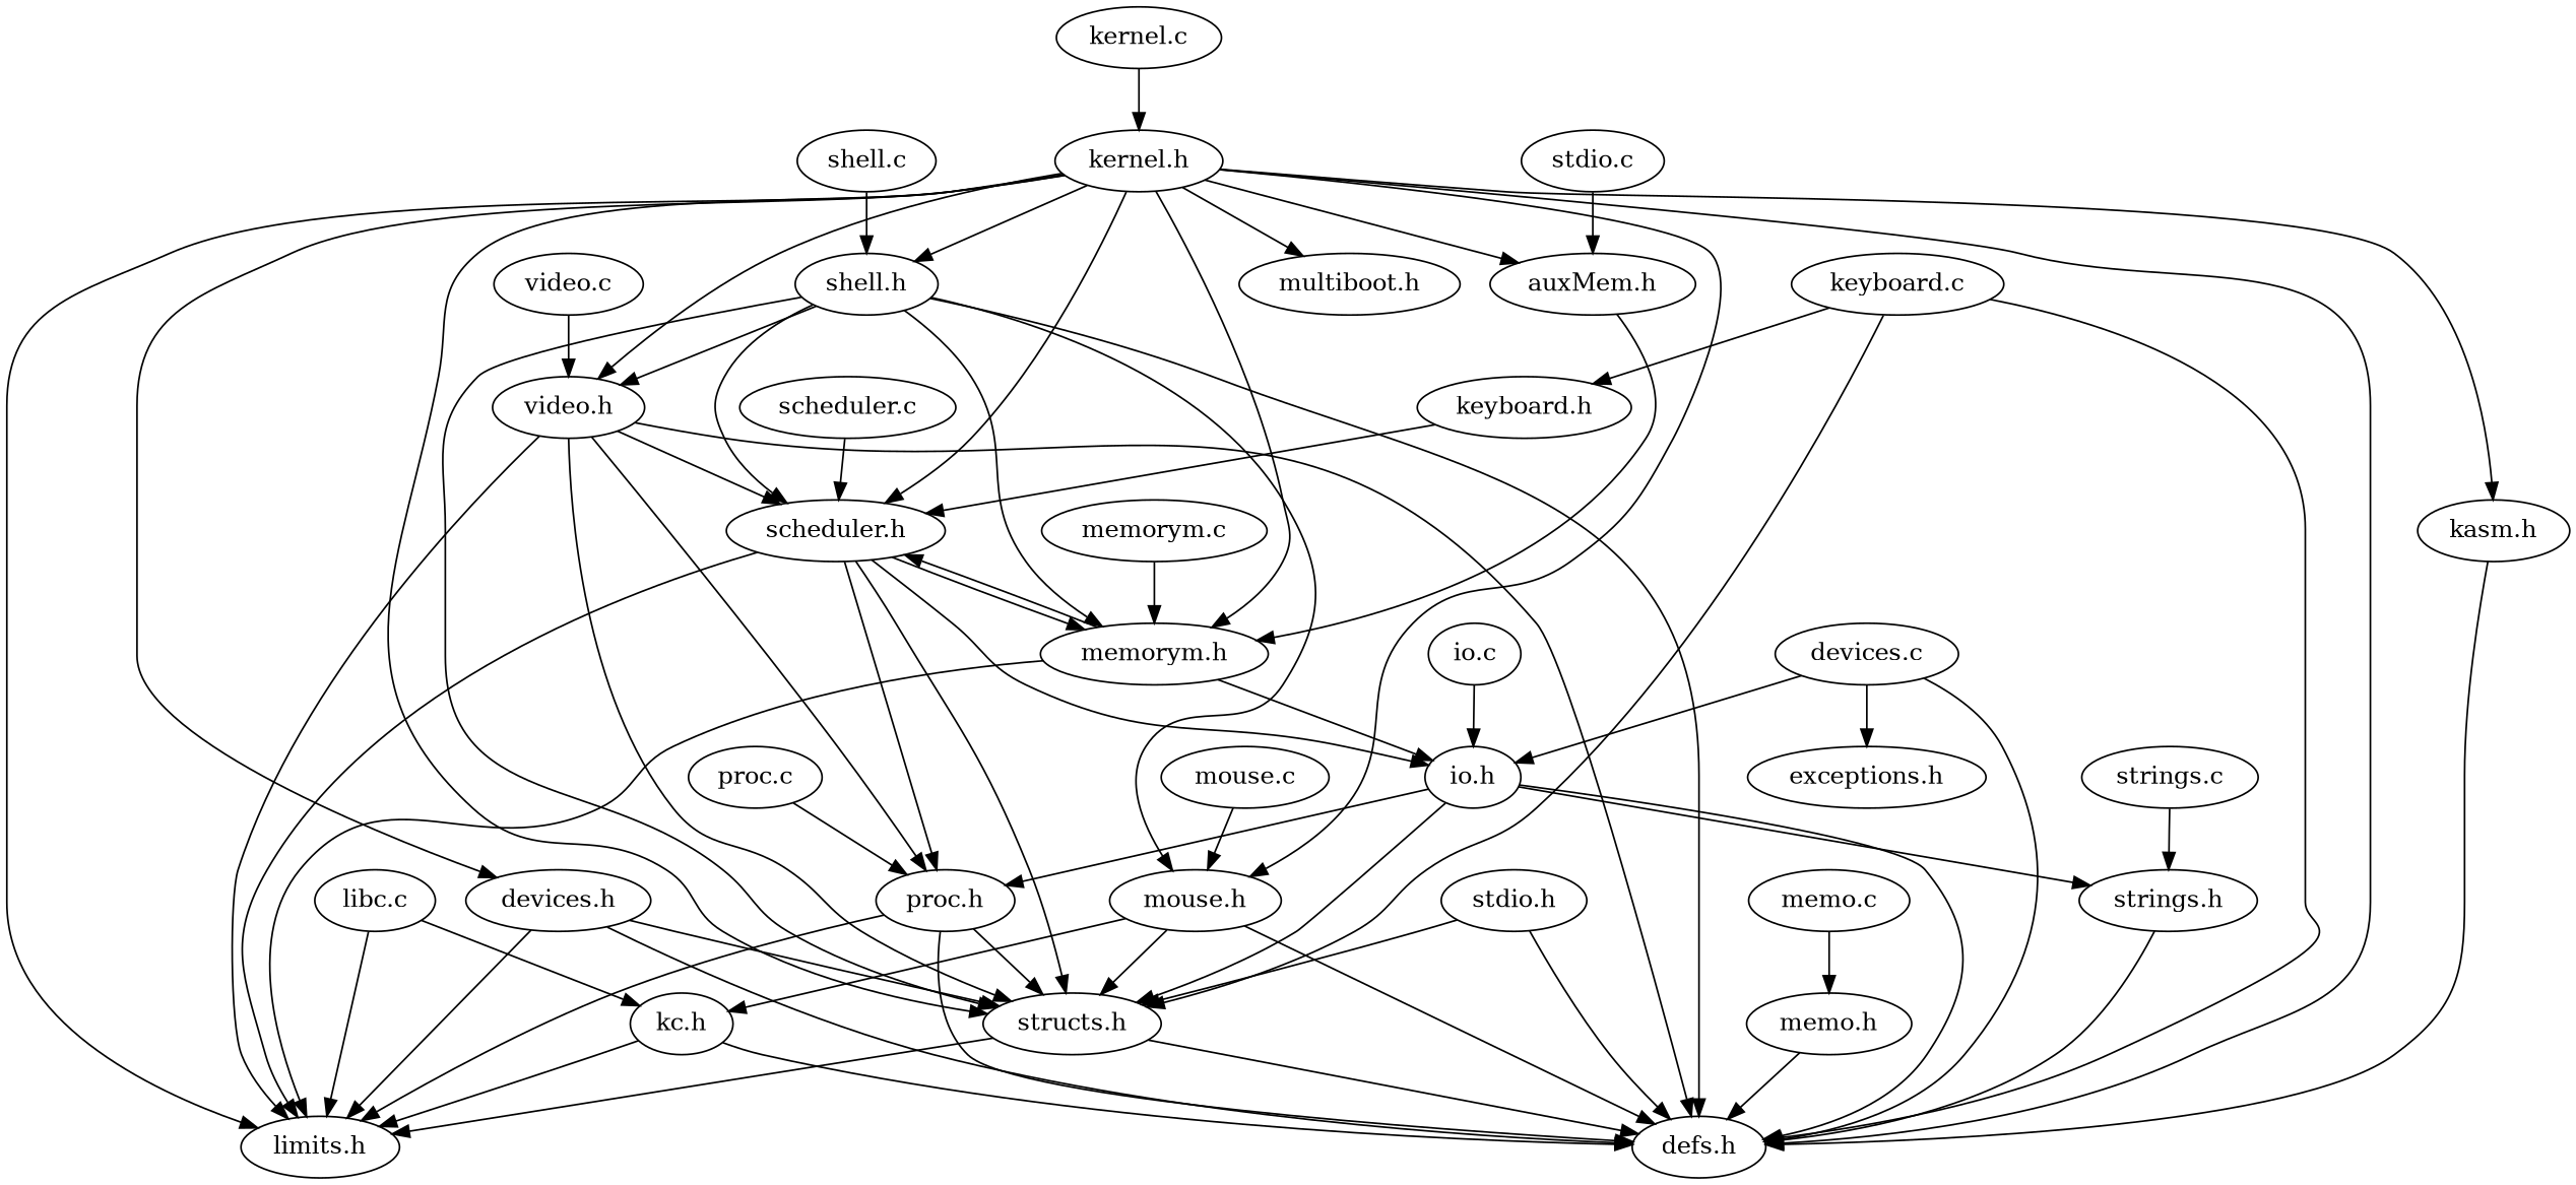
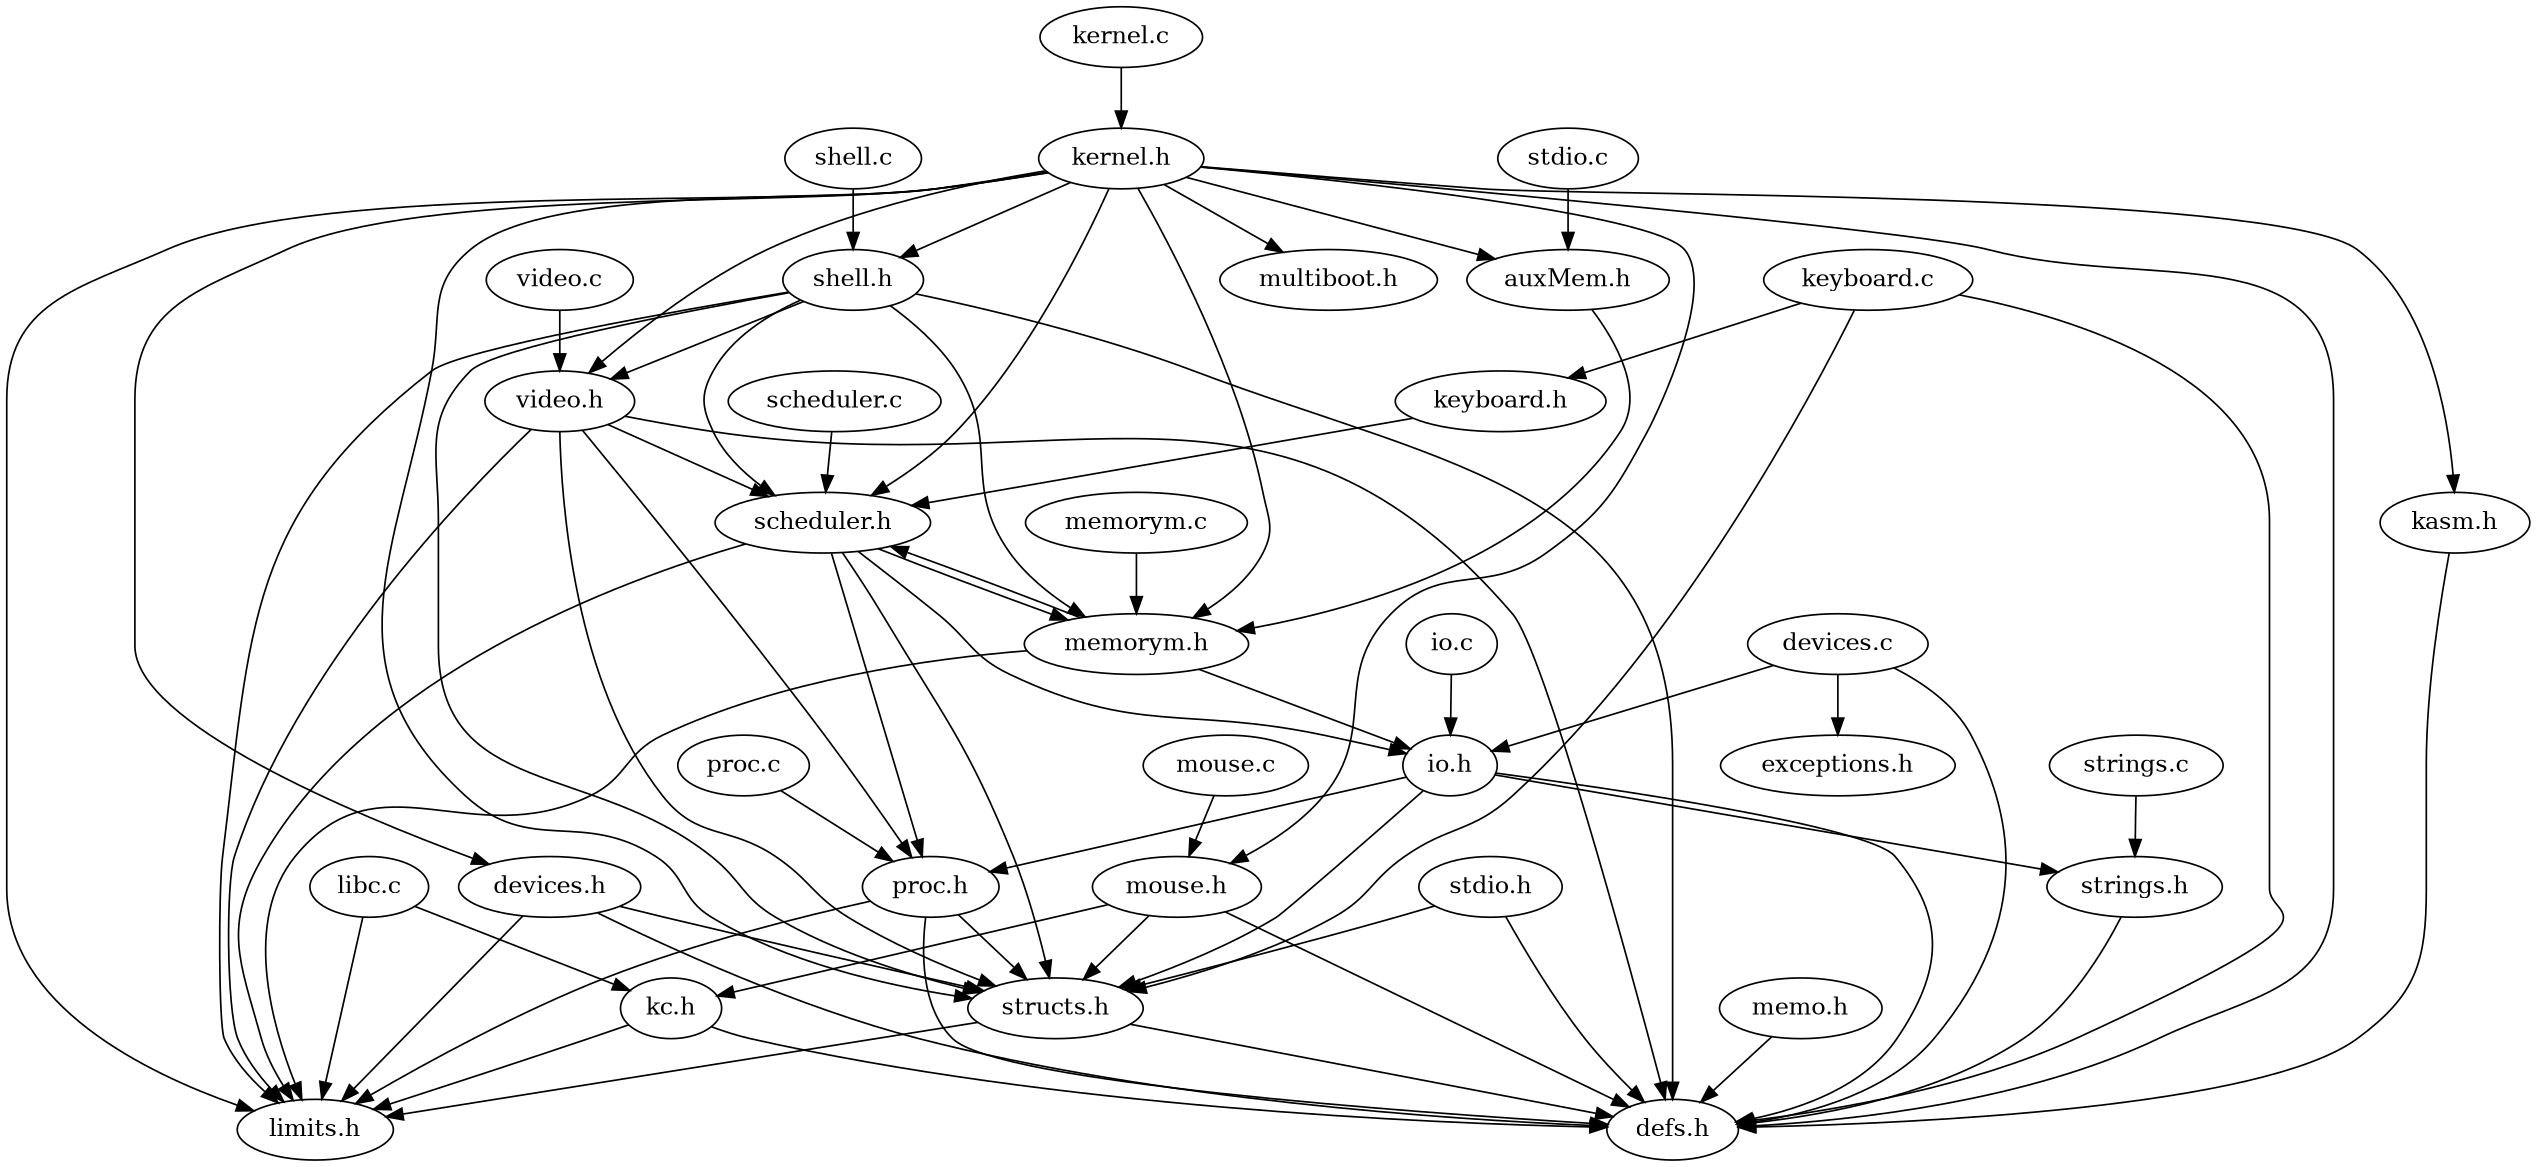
  digraph {
    clusterrank=local
    fontname=Helvetica
    fontsize=16
    "video.c"
    "video.h"
    "structs.h"
    "limits.h"
    "scheduler.h"
    "defs.h"
    "proc.h"
    "memorym.h"
    "io.h"
    "kernel.h"
    "shell.h"
    "devices.h"
    "mouse.h"
    "auxMem.h"
    "multiboot.h"
    "kasm.h"
    "kc.h"
    "io.c"
    "strings.h"
    "keyboard.h"
    "keyboard.c"
    "mouse.c"
    "scheduler.c"
    "strings.c"
    "memo.h"
    "memorym.c"
    "stdio.h"
    "libc.c"
    n29 [label="devices.c"]
    "exceptions.h"
    n31 [label="stdio.c"]
    "kernel.c"
-   "memo.c"
    "proc.c"
    "shell.c"
    "video.c" -> "video.h"
    "video.h" -> "structs.h"
    "video.h" -> "limits.h"
    "video.h" -> "scheduler.h"
    "video.h" -> "defs.h"
    "video.h" -> "proc.h"
    "structs.h" -> "limits.h"
    "structs.h" -> "defs.h"
    "scheduler.h" -> "structs.h"
    "scheduler.h" -> "limits.h"
    "scheduler.h" -> "proc.h"
    "scheduler.h" -> "memorym.h"
    "scheduler.h" -> "io.h"
    "proc.h" -> "structs.h"
    "proc.h" -> "limits.h"
    "proc.h" -> "defs.h"
    "memorym.h" -> "limits.h"
    "memorym.h" -> "scheduler.h"
    "memorym.h" -> "io.h"
    "io.h" -> "structs.h"
    "io.h" -> "defs.h"
    "io.h" -> "proc.h"
    "io.h" -> "strings.h"
    "kernel.h" -> "video.h"
    "kernel.h" -> "structs.h"
    "kernel.h" -> "limits.h"
    "kernel.h" -> "scheduler.h"
    "kernel.h" -> "defs.h"
    "kernel.h" -> "memorym.h"
    "kernel.h" -> "shell.h"
    "kernel.h" -> "devices.h"
    "kernel.h" -> "mouse.h"
    "kernel.h" -> "auxMem.h"
    "kernel.h" -> "multiboot.h"
    "kernel.h" -> "kasm.h"
    "shell.h" -> "video.h"
    "shell.h" -> "structs.h"
-   "shell.h" -> "mouse.h"
+   "shell.h" -> "limits.h"
    "shell.h" -> "scheduler.h"
    "shell.h" -> "defs.h"
    "shell.h" -> "memorym.h"
    "devices.h" -> "structs.h"
    "devices.h" -> "limits.h"
    "devices.h" -> "defs.h"
    "mouse.h" -> "structs.h"
    "mouse.h" -> "defs.h"
    "mouse.h" -> "kc.h"
    "auxMem.h" -> "memorym.h"
    "kasm.h" -> "defs.h"
    "kc.h" -> "limits.h"
    "kc.h" -> "defs.h"
    "io.c" -> "io.h"
    "strings.h" -> "defs.h"
    "keyboard.h" -> "scheduler.h"
    "keyboard.c" -> "structs.h"
    "keyboard.c" -> "defs.h"
    "keyboard.c" -> "keyboard.h"
    "mouse.c" -> "mouse.h"
    "scheduler.c" -> "scheduler.h"
    "strings.c" -> "strings.h"
    "memo.h" -> "defs.h"
    "memorym.c" -> "memorym.h"
    "stdio.h" -> "structs.h"
    "stdio.h" -> "defs.h"
    "libc.c" -> "limits.h"
    "libc.c" -> "kc.h"
    n29 -> "defs.h"
    n29 -> "io.h"
    n29 -> "exceptions.h"
    n31 -> "auxMem.h"
    "kernel.c" -> "kernel.h"
-   "memo.c" -> "memo.h"
    "proc.c" -> "proc.h"
    "shell.c" -> "shell.h"
  }
